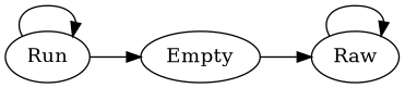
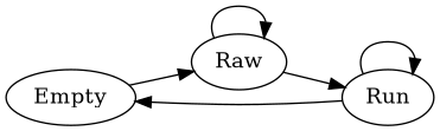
  digraph {
    rankdir=LR
    Empty
    Raw
    Run
    Empty -> Raw
    Raw -> Raw
+   Raw -> Run
    Run -> Empty
    Run -> Run
  }
